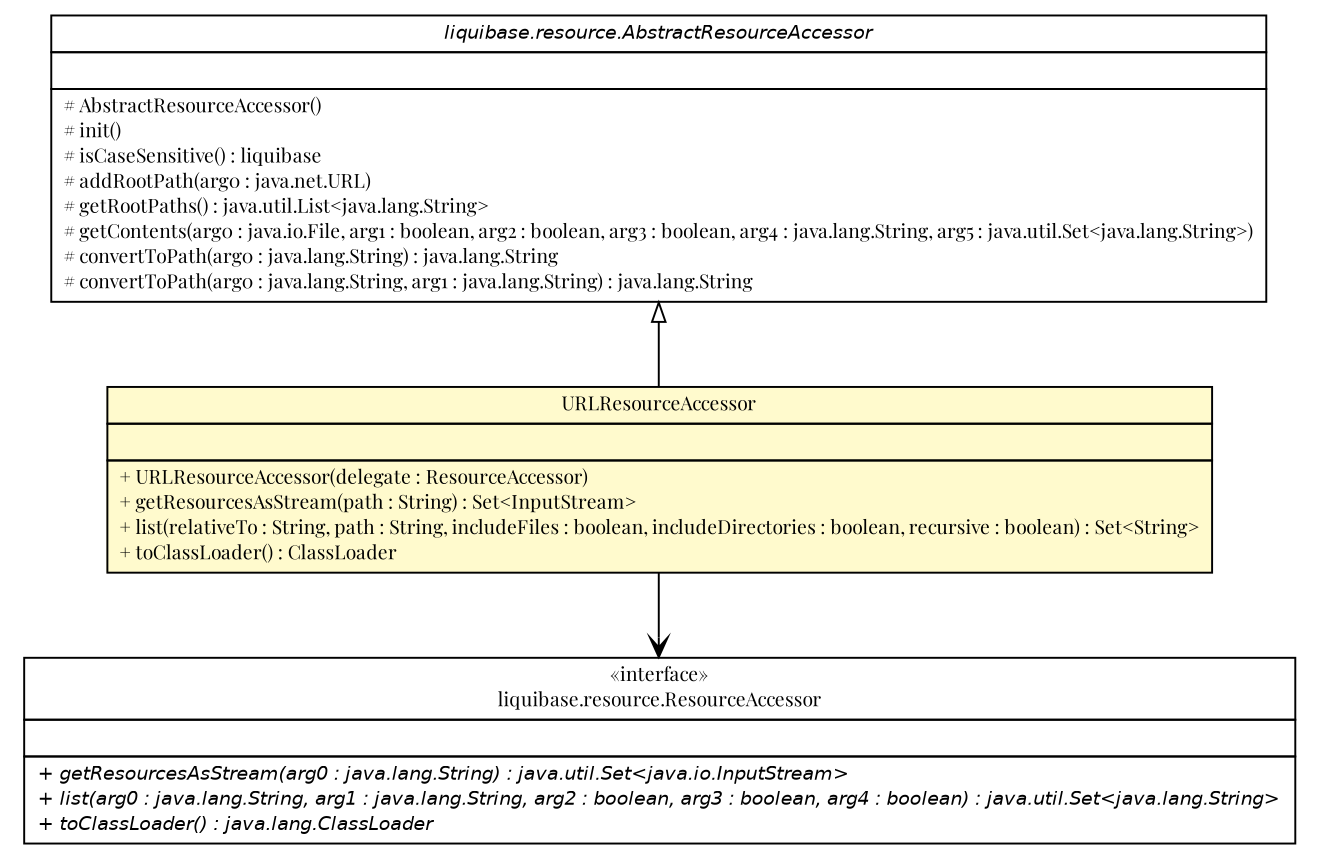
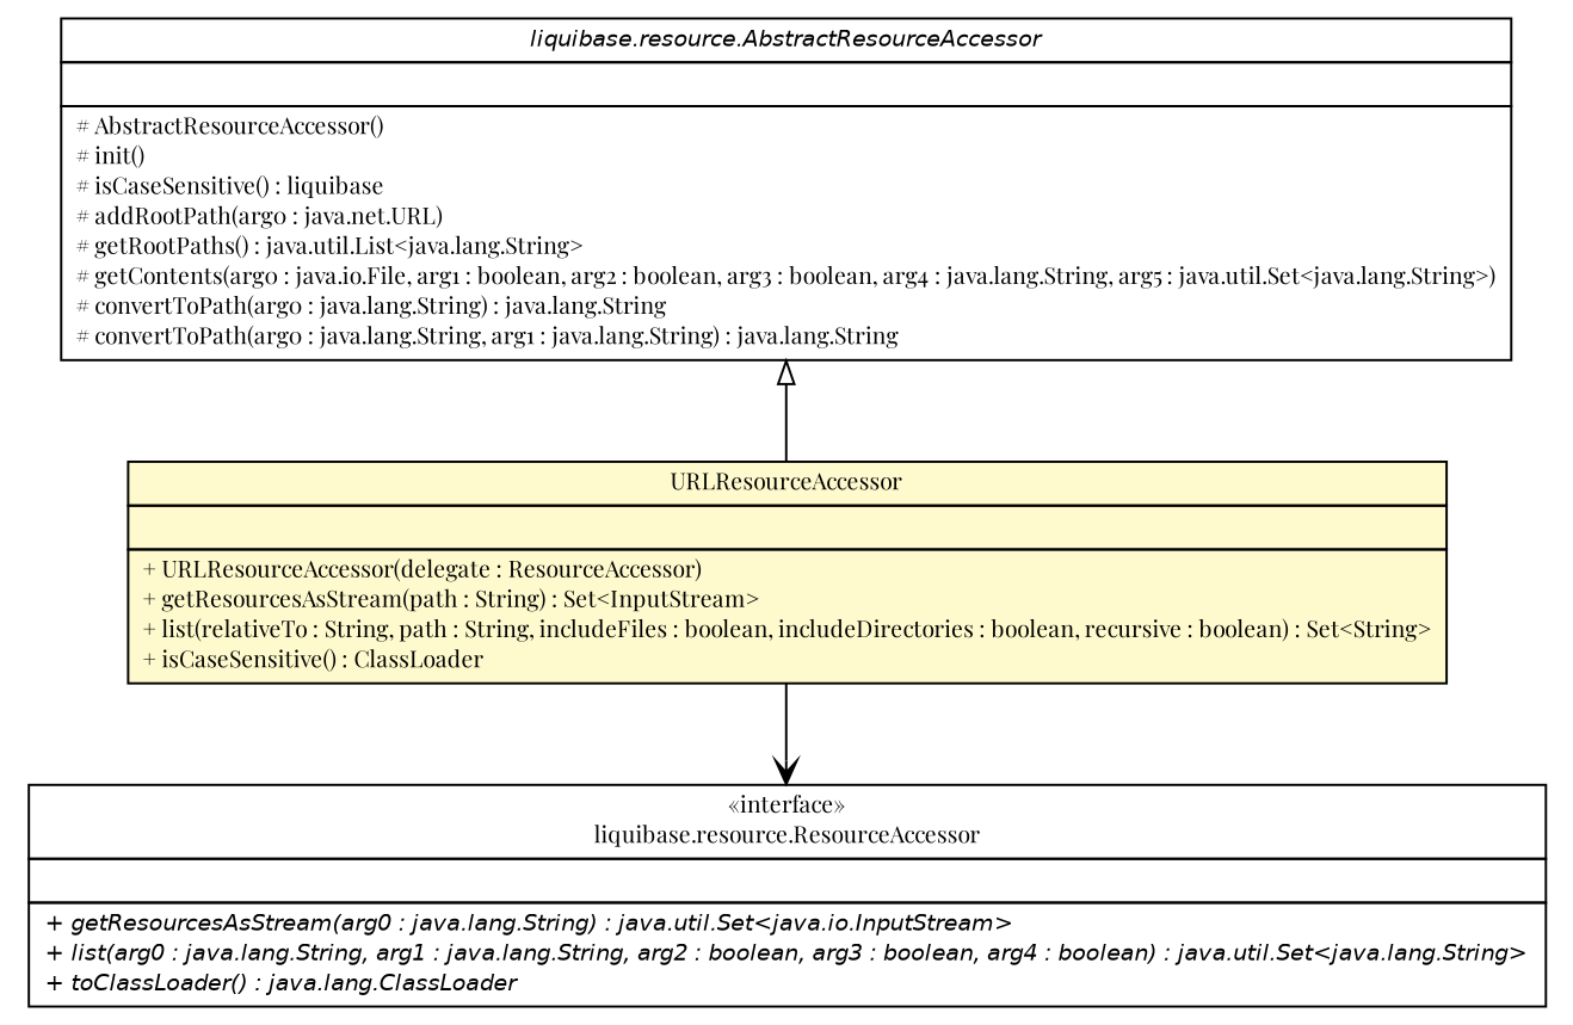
  digraph {
    fontname="Playfair Display"
    nodesep=0.25
    ranksep=0.5
    node [fontcolor=black fontname="Playfair Display" fontsize=10.0 shape=plaintext]
    edge [fontname="Playfair Display" headport=p labelfontname=Helvetica labelfontsize=10 tailport=p]
-   n1 [label=<<table title="com.edugility.liquibase.URLResourceAccessor" border="0" cellborder="1" cellspacing="0" cellpadding="2" port="p" bgcolor="lemonChiffon" href="./URLResourceAccessor.html"> 		<tr><td><table border="0" cellspacing="0" cellpadding="1"> <tr><td align="center" balign="center"> URLResourceAccessor </td></tr> 		</table></td></tr> 		<tr><td><table border="0" cellspacing="0" cellpadding="1"> <tr><td align="left" balign="left">  </td></tr> 		</table></td></tr> 		<tr><td><table border="0" cellspacing="0" cellpadding="1"> <tr><td align="left" balign="left"> + URLResourceAccessor(delegate : ResourceAccessor) </td></tr> <tr><td align="left" balign="left"> + getResourcesAsStream(path : String) : Set&lt;InputStream&gt; </td></tr> <tr><td align="left" balign="left"> + list(relativeTo : String, path : String, includeFiles : boolean, includeDirectories : boolean, recursive : boolean) : Set&lt;String&gt; </td></tr> <tr><td align="left" balign="left"> + toClassLoader() : ClassLoader </td></tr> 		</table></td></tr> 		</table>>]
+   n1 [label=<<table title="com.edugility.liquibase.URLResourceAccessor" border="0" cellborder="1" cellspacing="0" cellpadding="2" port="p" bgcolor="lemonChiffon" href="./URLResourceAccessor.html"> 		<tr><td><table border="0" cellspacing="0" cellpadding="1"> <tr><td align="center" balign="center"> URLResourceAccessor </td></tr> 		</table></td></tr> 		<tr><td><table border="0" cellspacing="0" cellpadding="1"> <tr><td align="left" balign="left">  </td></tr> 		</table></td></tr> 		<tr><td><table border="0" cellspacing="0" cellpadding="1"> <tr><td align="left" balign="left"> + URLResourceAccessor(delegate : ResourceAccessor) </td></tr> <tr><td align="left" balign="left"> + getResourcesAsStream(path : String) : Set&lt;InputStream&gt; </td></tr> <tr><td align="left" balign="left"> + list(relativeTo : String, path : String, includeFiles : boolean, includeDirectories : boolean, recursive : boolean) : Set&lt;String&gt; </td></tr> <tr><td align="left" balign="left"> + isCaseSensitive() : ClassLoader </td></tr> 		</table></td></tr> 		</table>>]
    n2 [label=<<table title="liquibase.resource.ResourceAccessor" border="0" cellborder="1" cellspacing="0" cellpadding="2" port="p" href="http://www.liquibase.org/javadoc/liquibase/resource/ResourceAccessor.html"> 		<tr><td><table border="0" cellspacing="0" cellpadding="1"> <tr><td align="center" balign="center"> &#171;interface&#187; </td></tr> <tr><td align="center" balign="center"> liquibase.resource.ResourceAccessor </td></tr> 		</table></td></tr> 		<tr><td><table border="0" cellspacing="0" cellpadding="1"> <tr><td align="left" balign="left">  </td></tr> 		</table></td></tr> 		<tr><td><table border="0" cellspacing="0" cellpadding="1"> <tr><td align="left" balign="left"><font face="Helvetica-Oblique" point-size="10.0"> + getResourcesAsStream(arg0 : java.lang.String) : java.util.Set&lt;java.io.InputStream&gt; </font></td></tr> <tr><td align="left" balign="left"><font face="Helvetica-Oblique" point-size="10.0"> + list(arg0 : java.lang.String, arg1 : java.lang.String, arg2 : boolean, arg3 : boolean, arg4 : boolean) : java.util.Set&lt;java.lang.String&gt; </font></td></tr> <tr><td align="left" balign="left"><font face="Helvetica-Oblique" point-size="10.0"> + toClassLoader() : java.lang.ClassLoader </font></td></tr> 		</table></td></tr> 		</table>>]
    n3 [label=<<table title="liquibase.resource.AbstractResourceAccessor" border="0" cellborder="1" cellspacing="0" cellpadding="2" port="p" href="http://www.liquibase.org/javadoc/liquibase/resource/AbstractResourceAccessor.html"> 		<tr><td><table border="0" cellspacing="0" cellpadding="1"> <tr><td align="center" balign="center"><font face="Helvetica-Oblique"> liquibase.resource.AbstractResourceAccessor </font></td></tr> 		</table></td></tr> 		<tr><td><table border="0" cellspacing="0" cellpadding="1"> <tr><td align="left" balign="left">  </td></tr> 		</table></td></tr> 		<tr><td><table border="0" cellspacing="0" cellpadding="1"> <tr><td align="left" balign="left"> # AbstractResourceAccessor() </td></tr> <tr><td align="left" balign="left"> # init() </td></tr> <tr><td align="left" balign="left"> # isCaseSensitive() : liquibase </td></tr> <tr><td align="left" balign="left"> # addRootPath(arg0 : java.net.URL) </td></tr> <tr><td align="left" balign="left"> # getRootPaths() : java.util.List&lt;java.lang.String&gt; </td></tr> <tr><td align="left" balign="left"> # getContents(arg0 : java.io.File, arg1 : boolean, arg2 : boolean, arg3 : boolean, arg4 : java.lang.String, arg5 : java.util.Set&lt;java.lang.String&gt;) </td></tr> <tr><td align="left" balign="left"> # convertToPath(arg0 : java.lang.String) : java.lang.String </td></tr> <tr><td align="left" balign="left"> # convertToPath(arg0 : java.lang.String, arg1 : java.lang.String) : java.lang.String </td></tr> 		</table></td></tr> 		</table>>]
    n1 -> n2 [arrowhead=open color=black fontcolor=black fontsize=10.0]
    n3 -> n1 [arrowtail=empty dir=back fontsize=10]
  }
